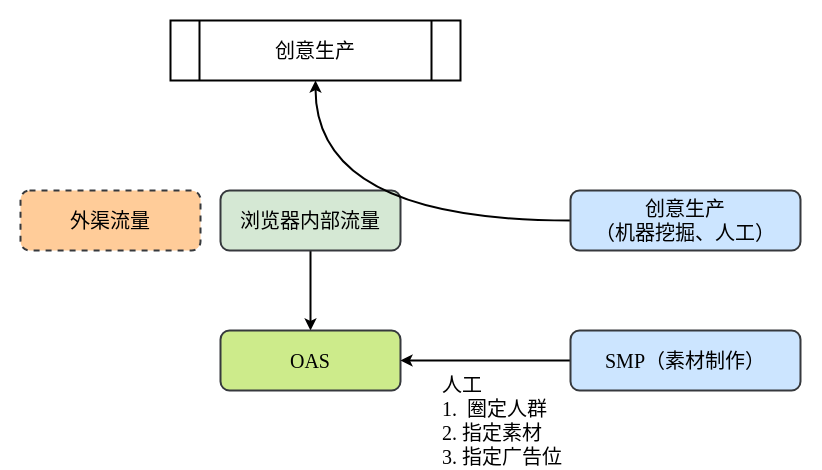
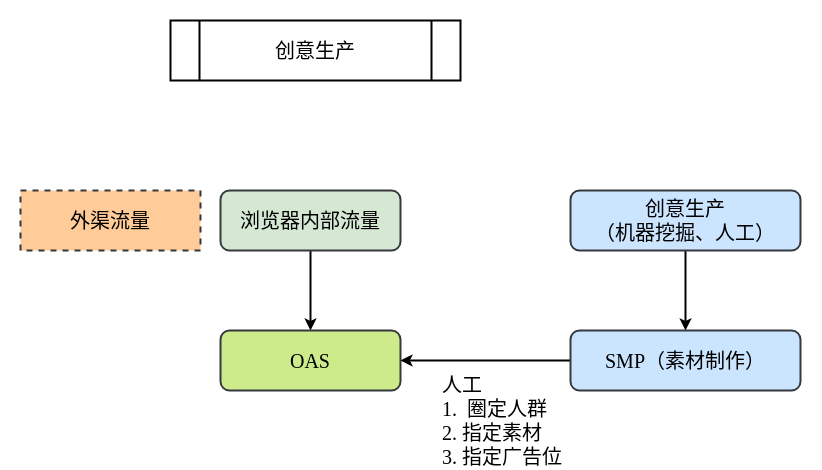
  <mxCell id="0" />
  <mxCell id="1" parent="0" />
  <mxCell id="2" value="" style="edgeStyle=orthogonalEdgeStyle;rounded=0;orthogonalLoop=1;jettySize=auto;html=1;fontFamily=Comic Sans MS;fontSize=20;curved=1;strokeWidth=2;" edge="1" parent="1" source="3" target="5"><mxGeometry relative="1" as="geometry" /></mxCell>
  <mxCell id="3" value="浏览器内部流量" style="rounded=1;whiteSpace=wrap;html=1;fontFamily=Comic Sans MS;fontSize=20;strokeWidth=2;fillColor=#d5e8d4;strokeColor=#36393d;" vertex="1" parent="1"><mxGeometry x="220" y="190" width="180" height="60" as="geometry" /></mxCell>
- <mxCell id="4" value="外渠流量" style="rounded=1;whiteSpace=wrap;html=1;fontFamily=Comic Sans MS;fontSize=20;strokeWidth=2;fillColor=#ffcc99;strokeColor=#36393d;dashed=1;" vertex="1" parent="1"><mxGeometry x="20" y="190" width="180" height="60" as="geometry" /></mxCell>
+ <mxCell id="4" value="外渠流量" style="whiteSpace=wrap;html=1;fontFamily=Comic Sans MS;fontSize=20;strokeWidth=2;fillColor=#ffcc99;strokeColor=#36393d;dashed=1;rounded=0;" vertex="1" parent="1"><mxGeometry x="20" y="190" width="180" height="60" as="geometry" /></mxCell>
  <mxCell id="5" value="OAS" style="rounded=1;whiteSpace=wrap;html=1;fontFamily=Comic Sans MS;fontSize=20;strokeWidth=2;fillColor=#cdeb8b;strokeColor=#36393d;" vertex="1" parent="1"><mxGeometry x="220" y="330" width="180" height="60" as="geometry" /></mxCell>
- <mxCell id="6" value="" style="edgeStyle=orthogonalEdgeStyle;rounded=0;orthogonalLoop=1;jettySize=auto;html=1;fontFamily=Comic Sans MS;fontSize=20;curved=1;strokeWidth=2;" edge="1" parent="1" source="7" target="11"><mxGeometry relative="1" as="geometry" /></mxCell>
+ <mxCell id="6" value="" style="edgeStyle=orthogonalEdgeStyle;rounded=0;orthogonalLoop=1;jettySize=auto;html=1;fontFamily=Comic Sans MS;fontSize=20;curved=1;strokeWidth=2;" edge="1" parent="1" source="7" target="9"><mxGeometry relative="1" as="geometry" /></mxCell>
  <mxCell id="7" value="创意生产&lt;br&gt;（机器挖掘、人工）" style="rounded=1;whiteSpace=wrap;html=1;fontFamily=Comic Sans MS;fontSize=20;strokeWidth=2;fillColor=#cce5ff;strokeColor=#36393d;" vertex="1" parent="1"><mxGeometry x="570" y="190" width="230" height="60" as="geometry" /></mxCell>
  <mxCell id="8" style="edgeStyle=orthogonalEdgeStyle;rounded=0;orthogonalLoop=1;jettySize=auto;html=1;exitX=0;exitY=0.5;exitDx=0;exitDy=0;entryX=1;entryY=0.5;entryDx=0;entryDy=0;fontFamily=Comic Sans MS;fontSize=20;curved=1;strokeWidth=2;" edge="1" parent="1" source="9" target="5"><mxGeometry relative="1" as="geometry" /></mxCell>
  <mxCell id="9" value="SMP（素材制作）" style="rounded=1;whiteSpace=wrap;html=1;fontFamily=Comic Sans MS;fontSize=20;strokeWidth=2;fillColor=#cce5ff;strokeColor=#36393d;" vertex="1" parent="1"><mxGeometry x="570" y="330" width="230" height="60" as="geometry" /></mxCell>
  <mxCell id="10" value="人工 &lt;br&gt;1.&amp;nbsp; 圈定人群&lt;br&gt;2. 指定素材&lt;br&gt;3. 指定广告位" style="text;html=1;strokeColor=none;fillColor=none;align=left;verticalAlign=middle;whiteSpace=wrap;rounded=0;dashed=1;fontFamily=Comic Sans MS;fontSize=20;" vertex="1" parent="1"><mxGeometry x="440" y="410" width="180" height="20" as="geometry" /></mxCell>
  <mxCell id="11" value="创意生产" style="shape=process;whiteSpace=wrap;html=1;backgroundOutline=1;fontFamily=Comic Sans MS;fontSize=20;strokeWidth=2;" vertex="1" parent="1"><mxGeometry x="170" y="20" width="290" height="60" as="geometry" /></mxCell>
